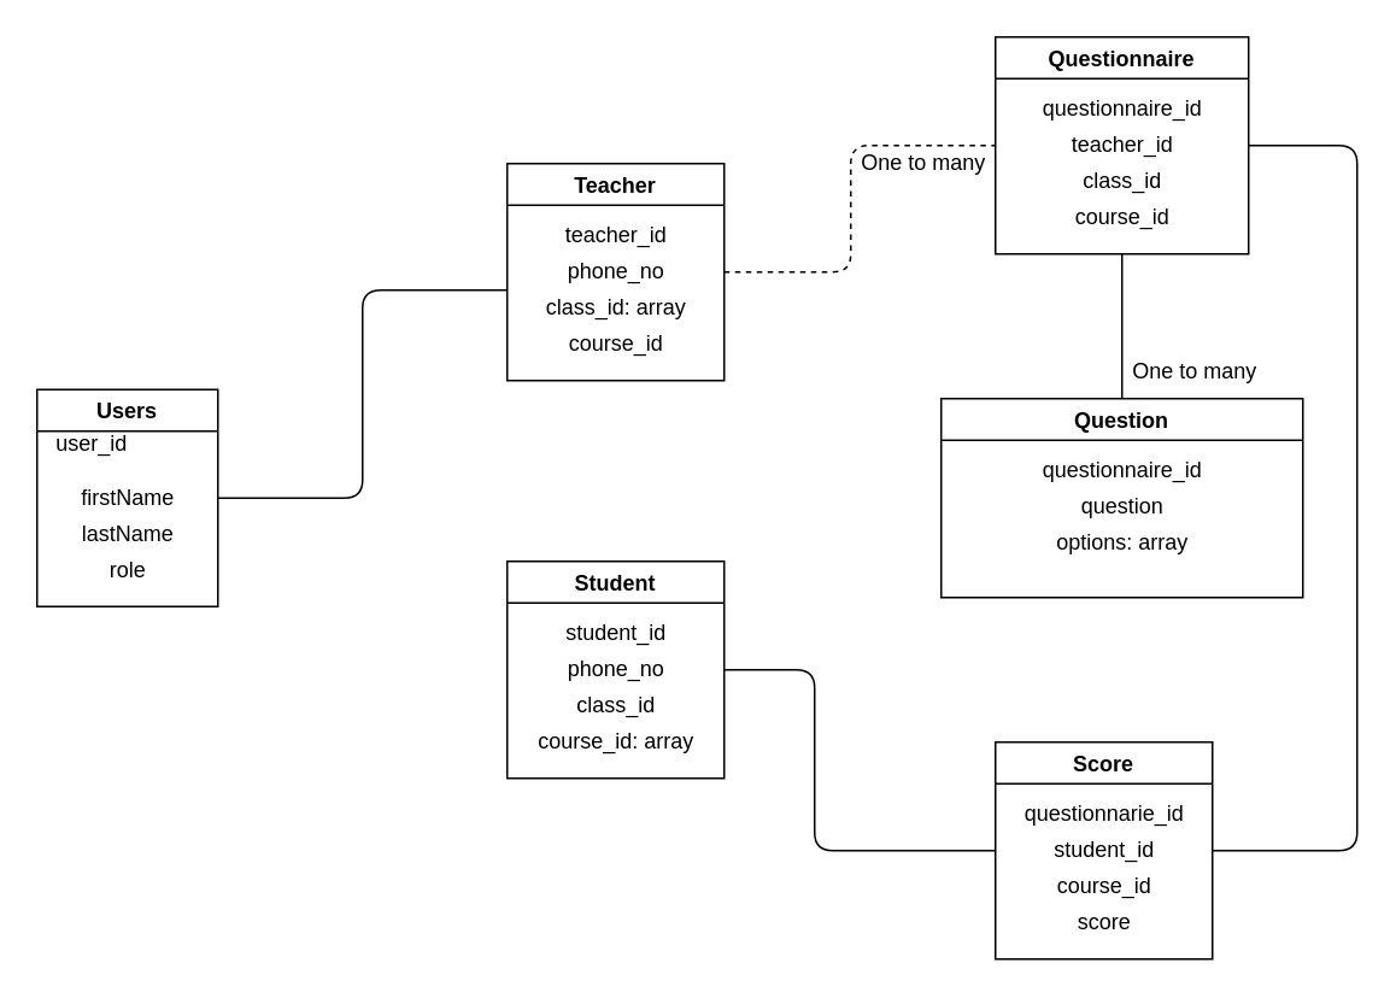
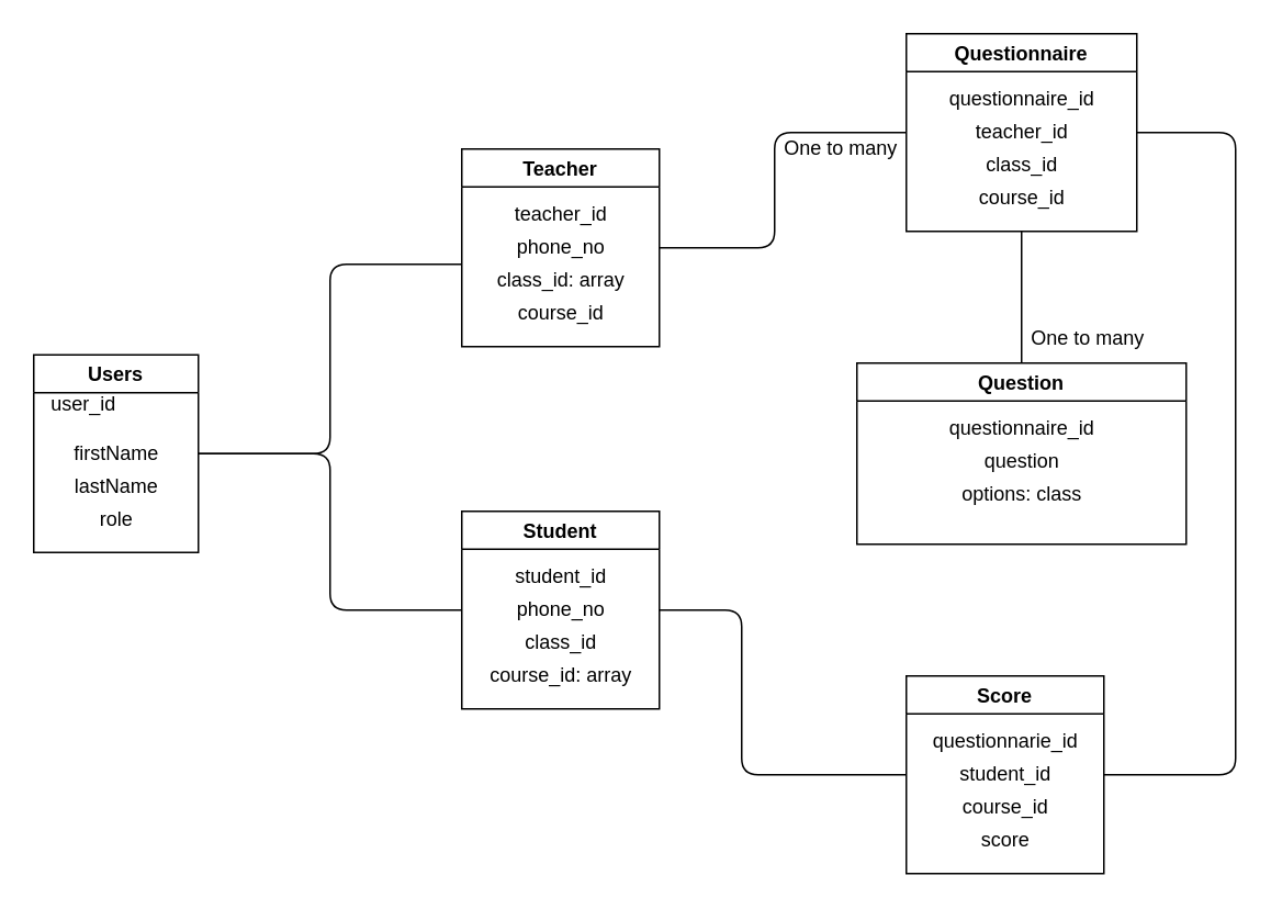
  <mxCell id="0" />
  <mxCell id="1" parent="0" />
  <mxCell id="2" value="Users" style="swimlane;" vertex="1" parent="1"><mxGeometry x="20" y="215" width="100" height="120" as="geometry" /></mxCell>
  <mxCell id="3" value="user_id" style="text;html=1;align=center;verticalAlign=middle;resizable=0;points=[];autosize=1;strokeColor=none;fillColor=none;" vertex="1" parent="2"><mxGeometry x="5" y="20" width="50" height="20" as="geometry" /></mxCell>
  <mxCell id="4" value="firstName" style="text;html=1;align=center;verticalAlign=middle;resizable=0;points=[];autosize=1;strokeColor=none;fillColor=none;" vertex="1" parent="2"><mxGeometry x="15" y="50" width="70" height="20" as="geometry" /></mxCell>
  <mxCell id="5" value="lastName" style="text;html=1;align=center;verticalAlign=middle;resizable=0;points=[];autosize=1;strokeColor=none;fillColor=none;" vertex="1" parent="2"><mxGeometry x="15" y="70" width="70" height="20" as="geometry" /></mxCell>
  <mxCell id="6" value="role" style="text;html=1;align=center;verticalAlign=middle;resizable=0;points=[];autosize=1;strokeColor=none;fillColor=none;" vertex="1" parent="2"><mxGeometry x="30" y="90" width="40" height="20" as="geometry" /></mxCell>
  <mxCell id="7" value="Teacher" style="swimlane;" vertex="1" parent="1"><mxGeometry x="280" y="90" width="120" height="120" as="geometry" /></mxCell>
  <mxCell id="8" value="class_id: array" style="text;html=1;align=center;verticalAlign=middle;resizable=0;points=[];autosize=1;strokeColor=none;fillColor=none;" vertex="1" parent="7"><mxGeometry x="15" y="70" width="90" height="20" as="geometry" /></mxCell>
  <mxCell id="9" value="teacher_id" style="text;html=1;align=center;verticalAlign=middle;resizable=0;points=[];autosize=1;strokeColor=none;fillColor=none;" vertex="1" parent="7"><mxGeometry x="25" y="30" width="70" height="20" as="geometry" /></mxCell>
  <mxCell id="10" value="phone_no" style="text;html=1;align=center;verticalAlign=middle;resizable=0;points=[];autosize=1;strokeColor=none;fillColor=none;" vertex="1" parent="7"><mxGeometry x="25" y="50" width="70" height="20" as="geometry" /></mxCell>
  <mxCell id="11" value="course_id" style="text;html=1;align=center;verticalAlign=middle;resizable=0;points=[];autosize=1;strokeColor=none;fillColor=none;" vertex="1" parent="1"><mxGeometry x="305" y="180" width="70" height="20" as="geometry" /></mxCell>
  <mxCell id="12" value="Student" style="swimlane;" vertex="1" parent="1"><mxGeometry x="280" y="310" width="120" height="120" as="geometry" /></mxCell>
  <mxCell id="13" value="class_id" style="text;html=1;align=center;verticalAlign=middle;resizable=0;points=[];autosize=1;strokeColor=none;fillColor=none;" vertex="1" parent="12"><mxGeometry x="30" y="70" width="60" height="20" as="geometry" /></mxCell>
  <mxCell id="14" value="student_id" style="text;html=1;align=center;verticalAlign=middle;resizable=0;points=[];autosize=1;strokeColor=none;fillColor=none;" vertex="1" parent="12"><mxGeometry x="25" y="30" width="70" height="20" as="geometry" /></mxCell>
  <mxCell id="15" value="phone_no" style="text;html=1;align=center;verticalAlign=middle;resizable=0;points=[];autosize=1;strokeColor=none;fillColor=none;" vertex="1" parent="12"><mxGeometry x="25" y="50" width="70" height="20" as="geometry" /></mxCell>
  <mxCell id="16" value="course_id: array" style="text;html=1;align=center;verticalAlign=middle;resizable=0;points=[];autosize=1;strokeColor=none;fillColor=none;" vertex="1" parent="1"><mxGeometry x="290" y="400" width="100" height="20" as="geometry" /></mxCell>
  <mxCell id="17" value="" style="edgeStyle=orthogonalEdgeStyle;rounded=1;orthogonalLoop=1;jettySize=auto;html=1;entryX=0.5;entryY=0;entryDx=0;entryDy=0;endArrow=none;endFill=0;" edge="1" parent="1" source="18" target="23"><mxGeometry relative="1" as="geometry" /></mxCell>
  <mxCell id="18" value="Questionnaire" style="swimlane;" vertex="1" parent="1"><mxGeometry x="550" y="20" width="140" height="120" as="geometry" /></mxCell>
  <mxCell id="19" value="questionnaire_id" style="text;html=1;align=center;verticalAlign=middle;resizable=0;points=[];autosize=1;strokeColor=none;fillColor=none;" vertex="1" parent="18"><mxGeometry x="20" y="30" width="100" height="20" as="geometry" /></mxCell>
  <mxCell id="20" value="teacher_id" style="text;html=1;align=center;verticalAlign=middle;resizable=0;points=[];autosize=1;strokeColor=none;fillColor=none;" vertex="1" parent="18"><mxGeometry x="35" y="50" width="70" height="20" as="geometry" /></mxCell>
  <mxCell id="21" value="class_id" style="text;html=1;align=center;verticalAlign=middle;resizable=0;points=[];autosize=1;strokeColor=none;fillColor=none;" vertex="1" parent="18"><mxGeometry x="40" y="70" width="60" height="20" as="geometry" /></mxCell>
  <mxCell id="22" value="course_id" style="text;html=1;align=center;verticalAlign=middle;resizable=0;points=[];autosize=1;strokeColor=none;fillColor=none;" vertex="1" parent="18"><mxGeometry x="35" y="90" width="70" height="20" as="geometry" /></mxCell>
  <mxCell id="23" value="Question" style="swimlane;" vertex="1" parent="1"><mxGeometry x="520" y="220" width="200" height="110" as="geometry" /></mxCell>
  <mxCell id="24" value="questionnaire_id&lt;br&gt;" style="text;html=1;align=center;verticalAlign=middle;resizable=0;points=[];autosize=1;strokeColor=none;fillColor=none;" vertex="1" parent="23"><mxGeometry x="50" y="30" width="100" height="20" as="geometry" /></mxCell>
  <mxCell id="25" value="question" style="text;html=1;align=center;verticalAlign=middle;resizable=0;points=[];autosize=1;strokeColor=none;fillColor=none;" vertex="1" parent="23"><mxGeometry x="70" y="50" width="60" height="20" as="geometry" /></mxCell>
- <mxCell id="26" value="options: array" style="text;html=1;align=center;verticalAlign=middle;resizable=0;points=[];autosize=1;strokeColor=none;fillColor=none;" vertex="1" parent="23"><mxGeometry x="55" y="70" width="90" height="20" as="geometry" /></mxCell>
+ <mxCell id="26" value="options: class" style="text;html=1;align=center;verticalAlign=middle;resizable=0;points=[];autosize=1;strokeColor=none;fillColor=none;" vertex="1" parent="23"><mxGeometry x="55" y="70" width="90" height="20" as="geometry" /></mxCell>
  <mxCell id="27" value="Score" style="swimlane;" vertex="1" parent="1"><mxGeometry x="550" y="410" width="120" height="120" as="geometry" /></mxCell>
  <mxCell id="28" value="questionnarie_id" style="text;html=1;align=center;verticalAlign=middle;resizable=0;points=[];autosize=1;strokeColor=none;fillColor=none;" vertex="1" parent="27"><mxGeometry x="10" y="30" width="100" height="20" as="geometry" /></mxCell>
  <mxCell id="29" value="student_id" style="text;html=1;align=center;verticalAlign=middle;resizable=0;points=[];autosize=1;strokeColor=none;fillColor=none;" vertex="1" parent="27"><mxGeometry x="25" y="50" width="70" height="20" as="geometry" /></mxCell>
  <mxCell id="30" value="course_id" style="text;html=1;align=center;verticalAlign=middle;resizable=0;points=[];autosize=1;strokeColor=none;fillColor=none;" vertex="1" parent="27"><mxGeometry x="25" y="70" width="70" height="20" as="geometry" /></mxCell>
  <mxCell id="31" value="score" style="text;html=1;align=center;verticalAlign=middle;resizable=0;points=[];autosize=1;strokeColor=none;fillColor=none;" vertex="1" parent="27"><mxGeometry x="40" y="90" width="40" height="20" as="geometry" /></mxCell>
  <mxCell id="32" value="" style="endArrow=none;html=1;exitX=1;exitY=0.5;exitDx=0;exitDy=0;rounded=1;" edge="1" parent="1" source="2"><mxGeometry width="50" height="50" relative="1" as="geometry"><mxPoint x="410" y="240" as="sourcePoint" /><mxPoint x="280" y="160" as="targetPoint" /><Array as="points"><mxPoint x="200" y="275" /><mxPoint x="200" y="160" /></Array></mxGeometry></mxCell>
- <mxCell id="34" value="" style="endArrow=none;html=1;rounded=1;entryX=0;entryY=0.5;entryDx=0;entryDy=0;exitX=1;exitY=0.5;exitDx=0;exitDy=0;dashed=1;" edge="1" parent="1" source="7" target="18"><mxGeometry width="50" height="50" relative="1" as="geometry"><mxPoint x="410" y="270" as="sourcePoint" /><mxPoint x="460" y="220" as="targetPoint" /><Array as="points"><mxPoint x="470" y="150" /><mxPoint x="470" y="80" /></Array></mxGeometry></mxCell>
+ <mxCell id="33" value="" style="endArrow=none;html=1;exitX=1;exitY=0.5;exitDx=0;exitDy=0;rounded=1;entryX=0;entryY=0.5;entryDx=0;entryDy=0;" edge="1" parent="1" source="2" target="12"><mxGeometry width="50" height="50" relative="1" as="geometry"><mxPoint x="130" y="285" as="sourcePoint" /><mxPoint x="290" y="170" as="targetPoint" /><Array as="points"><mxPoint x="200" y="275" /><mxPoint x="200" y="370" /></Array></mxGeometry></mxCell>
+ <mxCell id="34" value="" style="endArrow=none;html=1;rounded=1;entryX=0;entryY=0.5;entryDx=0;entryDy=0;exitX=1;exitY=0.5;exitDx=0;exitDy=0;" edge="1" parent="1" source="7" target="18"><mxGeometry width="50" height="50" relative="1" as="geometry"><mxPoint x="410" y="270" as="sourcePoint" /><mxPoint x="460" y="220" as="targetPoint" /><Array as="points"><mxPoint x="470" y="150" /><mxPoint x="470" y="80" /></Array></mxGeometry></mxCell>
  <mxCell id="35" value="" style="endArrow=none;html=1;rounded=1;exitX=1;exitY=0.5;exitDx=0;exitDy=0;entryX=0;entryY=0.5;entryDx=0;entryDy=0;" edge="1" parent="1" source="12" target="27"><mxGeometry width="50" height="50" relative="1" as="geometry"><mxPoint x="410" y="420" as="sourcePoint" /><mxPoint x="460" y="370" as="targetPoint" /><Array as="points"><mxPoint x="450" y="370" /><mxPoint x="450" y="470" /></Array></mxGeometry></mxCell>
  <mxCell id="36" value="" style="endArrow=none;html=1;rounded=1;exitX=1;exitY=0.5;exitDx=0;exitDy=0;entryX=1;entryY=0.5;entryDx=0;entryDy=0;" edge="1" parent="1" source="18" target="27"><mxGeometry width="50" height="50" relative="1" as="geometry"><mxPoint x="760" y="80" as="sourcePoint" /><mxPoint x="750" y="470" as="targetPoint" /><Array as="points"><mxPoint x="750" y="80" /><mxPoint x="750" y="470" /></Array></mxGeometry></mxCell>
  <mxCell id="37" value="One to many" style="text;html=1;align=center;verticalAlign=middle;resizable=0;points=[];autosize=1;strokeColor=none;fillColor=none;" vertex="1" parent="1"><mxGeometry x="470" y="80" width="80" height="20" as="geometry" /></mxCell>
  <mxCell id="38" value="One to many" style="text;html=1;align=center;verticalAlign=middle;resizable=0;points=[];autosize=1;strokeColor=none;fillColor=none;" vertex="1" parent="1"><mxGeometry x="620" y="195" width="80" height="20" as="geometry" /></mxCell>
